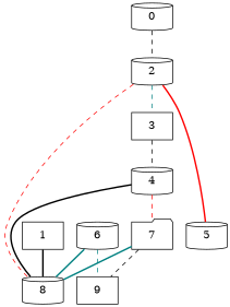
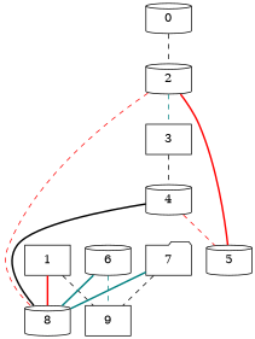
  strict graph {
    node [shape=cylinder]
    edge [color=black similarity=0.6703200460356393 strict_flag=True style=dashed]
    0 [ID=0 fname_comp="1,3,7-trimethylnaphthalene.mol2"]
    2 [ID=2 fname_comp="2,6-dimethylnaphthalene.mol2"]
    8 [ID=8 fname_comp="toluene.mol2"]
    3 [ID=3 fname_comp="2-methyl-6-propylnaphthalene.mol2" shape=box]
    5 [ID=5 fname_comp="2-naftanol.mol2"]
    4 [ID=4 fname_comp="2-methylnaphthalene.mol2"]
    1 [ID=1 fname_comp="1-butyl-4-methylbenzene.mol2" shape=box]
    9 [ID=9 fname_comp="toluyl.sdf" shape=box]
    6 [ID=6 fname_comp="chlorophenyl.sdf"]
    7 [ID=7 fname_comp="methylcyclohexane.mol2" shape=folder]
    0 -- 2 [similarity=0.9048374180359595]
    2 -- 8 [color=red similarity=0.6065306597126334]
    2 -- 3 [color=teal similarity=0.8187307530779818]
    2 -- 5 [color=red similarity=0.7788007830714048 style=bold]
    3 -- 4 [similarity=0.7408182206817179]
    4 -- 8 [style=bold]
-   4 -- 7 [color=red similarity=0.8607079764250578]
-   1 -- 8 [style=bold]
+   4 -- 5 [color=red similarity=0.8607079764250578]
+   1 -- 8 [color=red style=bold]
+   1 -- 9
    6 -- 8 [color=teal similarity=0.8187307530779818 style=bold]
    6 -- 9 [color=teal similarity=0.951229424500714]
    7 -- 8 [color=teal similarity=0.5488116360940264 style=bold]
    7 -- 9 [similarity=0.4493289641172215]
  }
